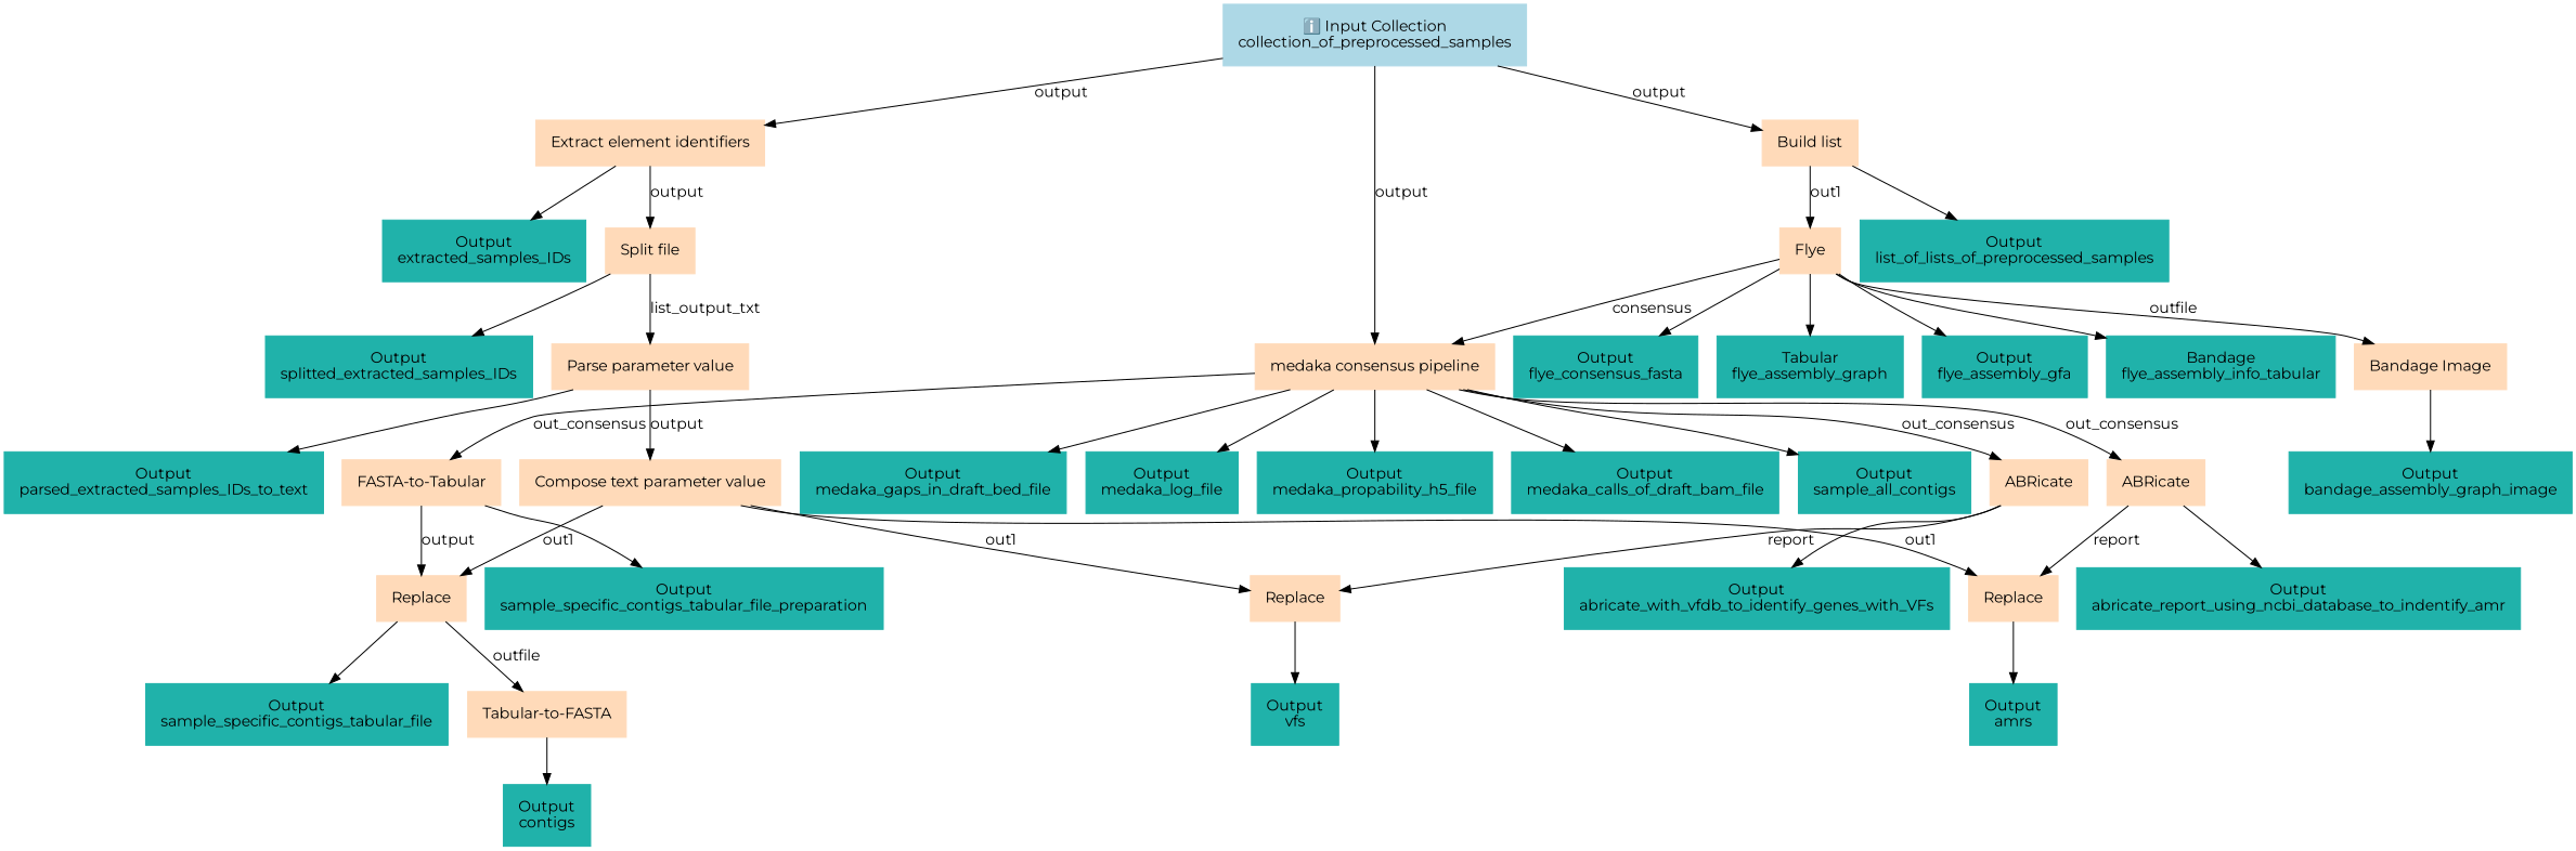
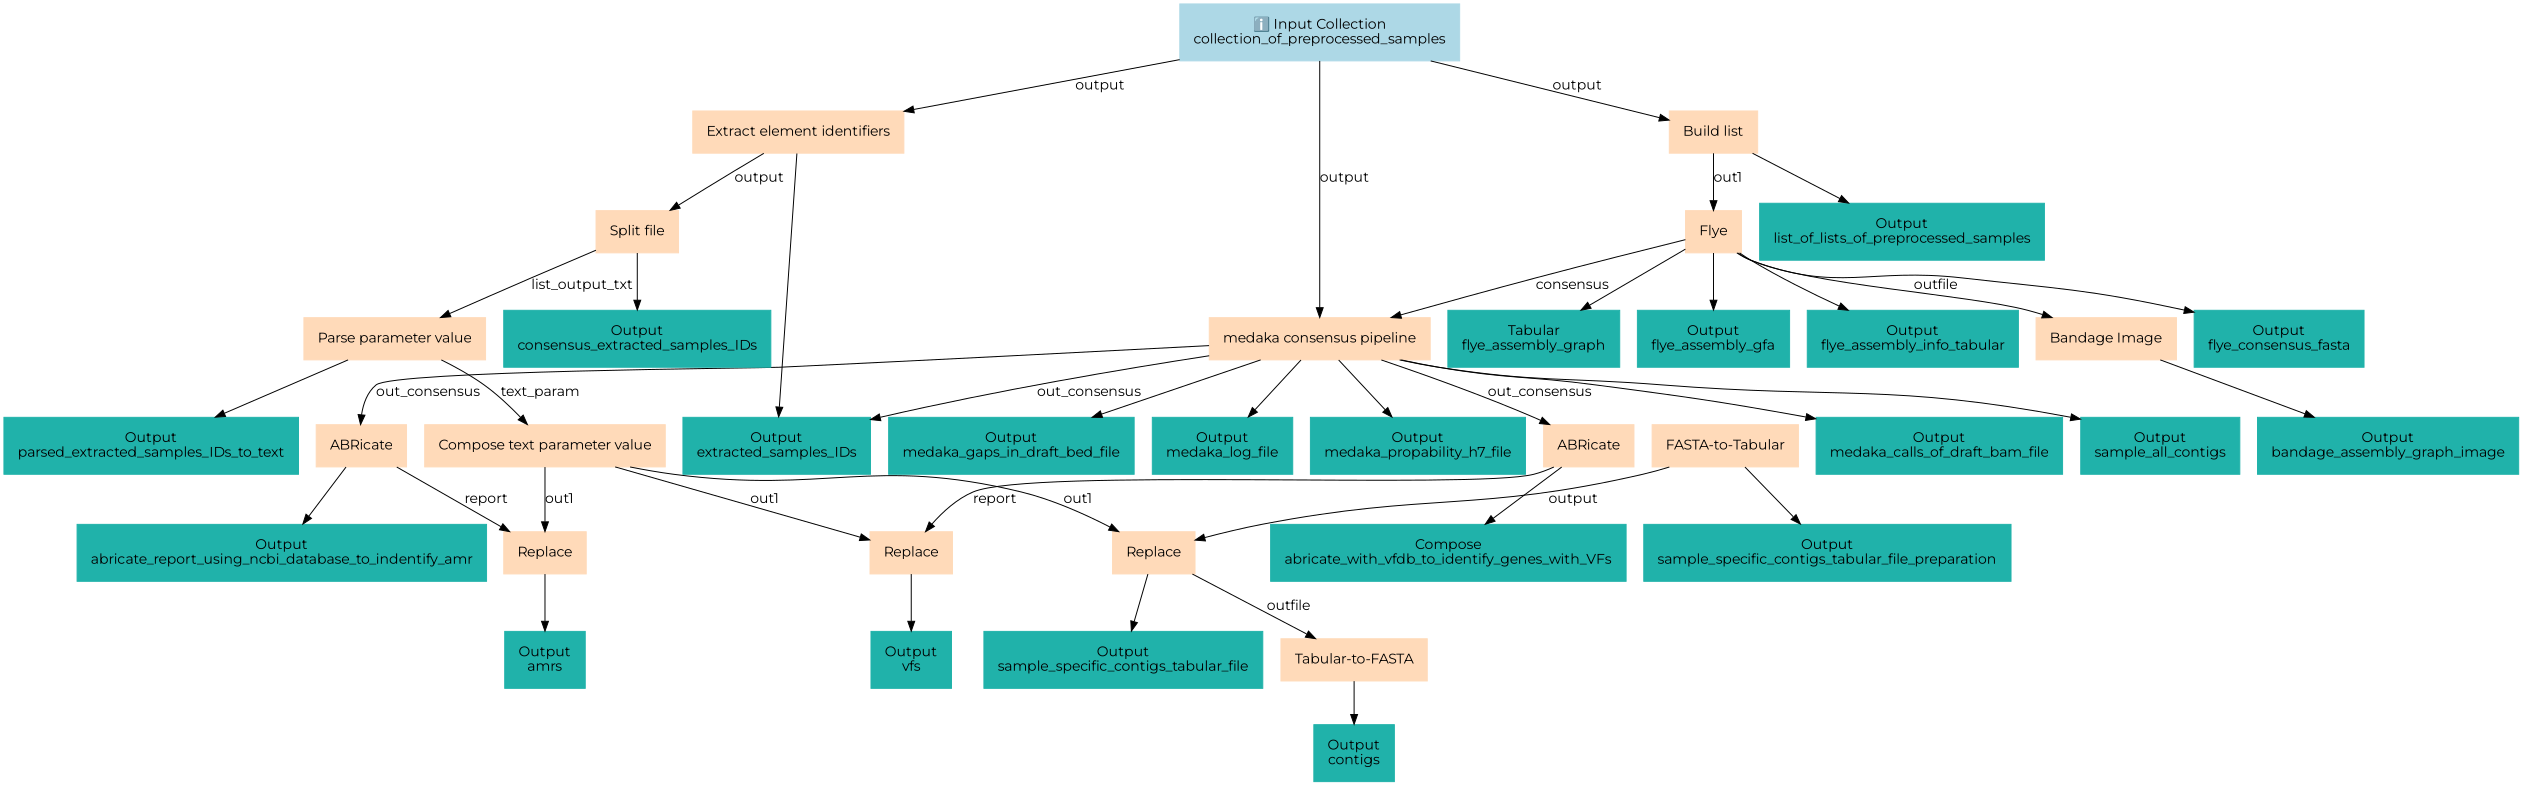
  digraph {
    fontname=Montserrat
    node [color=lightseagreen fontname=Montserrat margin="0.2,0.2" shape=box style=filled]
    edge [fontname=Montserrat]
    n1 [color=lightblue label="ℹ️ Input Collection\ncollection_of_preprocessed_samples"]
    n2 [color=peachpuff label="Extract element identifiers"]
    n3 [color=peachpuff label="Build list"]
    n4 [color=peachpuff label="medaka consensus pipeline"]
    n5 [label="Output\nextracted_samples_IDs"]
    n6 [color=peachpuff label="Split file"]
    n7 [label="Output\nlist_of_lists_of_preprocessed_samples"]
    n8 [color=peachpuff label=Flye]
    n9 [label="Output\nmedaka_gaps_in_draft_bed_file"]
    n10 [label="Output\nmedaka_log_file"]
-   n11 [label="Output\nmedaka_propability_h5_file"]
+   n11 [label="Output\nmedaka_propability_h7_file"]
    n12 [label="Output\nmedaka_calls_of_draft_bam_file"]
    n13 [label="Output\nsample_all_contigs"]
    n14 [color=peachpuff label="FASTA-to-Tabular"]
    n15 [color=peachpuff label=ABRicate]
    n16 [color=peachpuff label=ABRicate]
-   n17 [label="Output\nsplitted_extracted_samples_IDs"]
+   n17 [label="Output\nconsensus_extracted_samples_IDs"]
    n18 [color=peachpuff label="Parse parameter value"]
    n19 [label="Output\nflye_consensus_fasta"]
    n20 [label="Tabular\nflye_assembly_graph"]
    n21 [label="Output\nflye_assembly_gfa"]
-   n22 [label="Bandage\nflye_assembly_info_tabular"]
+   n22 [label="Output\nflye_assembly_info_tabular"]
    n23 [color=peachpuff label="Bandage Image"]
    n24 [label="Output\nparsed_extracted_samples_IDs_to_text"]
    n25 [color=peachpuff label="Compose text parameter value"]
    n26 [label="Output\nbandage_assembly_graph_image"]
    n27 [color=peachpuff label=Replace]
    n28 [color=peachpuff label=Replace]
    n29 [color=peachpuff label=Replace]
    n30 [label="Output\nsample_specific_contigs_tabular_file_preparation"]
-   n31 [label="Output\nabricate_with_vfdb_to_identify_genes_with_VFs"]
+   n31 [label="Compose\nabricate_with_vfdb_to_identify_genes_with_VFs"]
    n32 [label="Output\nabricate_report_using_ncbi_database_to_indentify_amr"]
    n33 [label="Output\nsample_specific_contigs_tabular_file"]
    n34 [color=peachpuff label="Tabular-to-FASTA"]
    n35 [label="Output\nvfs"]
    n36 [label="Output\namrs"]
    n37 [label="Output\ncontigs"]
    n1 -> n2 [label=output]
    n1 -> n3 [label=output]
    n1 -> n4 [label=output]
    n2 -> n5
    n2 -> n6 [label=output]
    n3 -> n7
    n3 -> n8 [label=out1]
    n4 -> n9
    n4 -> n10
    n4 -> n11
    n4 -> n12
    n4 -> n13
-   n4 -> n14 [label=out_consensus]
+   n4 -> n5 [label=out_consensus]
    n4 -> n15 [label=out_consensus]
    n4 -> n16 [label=out_consensus]
    n6 -> n17
    n6 -> n18 [label=list_output_txt]
    n8 -> n4 [label=consensus]
    n8 -> n19
    n8 -> n20
    n8 -> n21
    n8 -> n22
    n8 -> n23 [label=outfile]
    n14 -> n27 [label=output]
    n14 -> n30
    n15 -> n28 [label=report]
    n15 -> n31
    n16 -> n29 [label=report]
    n16 -> n32
    n18 -> n24
-   n18 -> n25 [label=output]
+   n18 -> n25 [label=text_param]
    n23 -> n26
    n25 -> n27 [label=out1]
    n25 -> n28 [label=out1]
    n25 -> n29 [label=out1]
    n27 -> n33
    n27 -> n34 [label=outfile]
    n28 -> n35
    n29 -> n36
    n34 -> n37
  }
